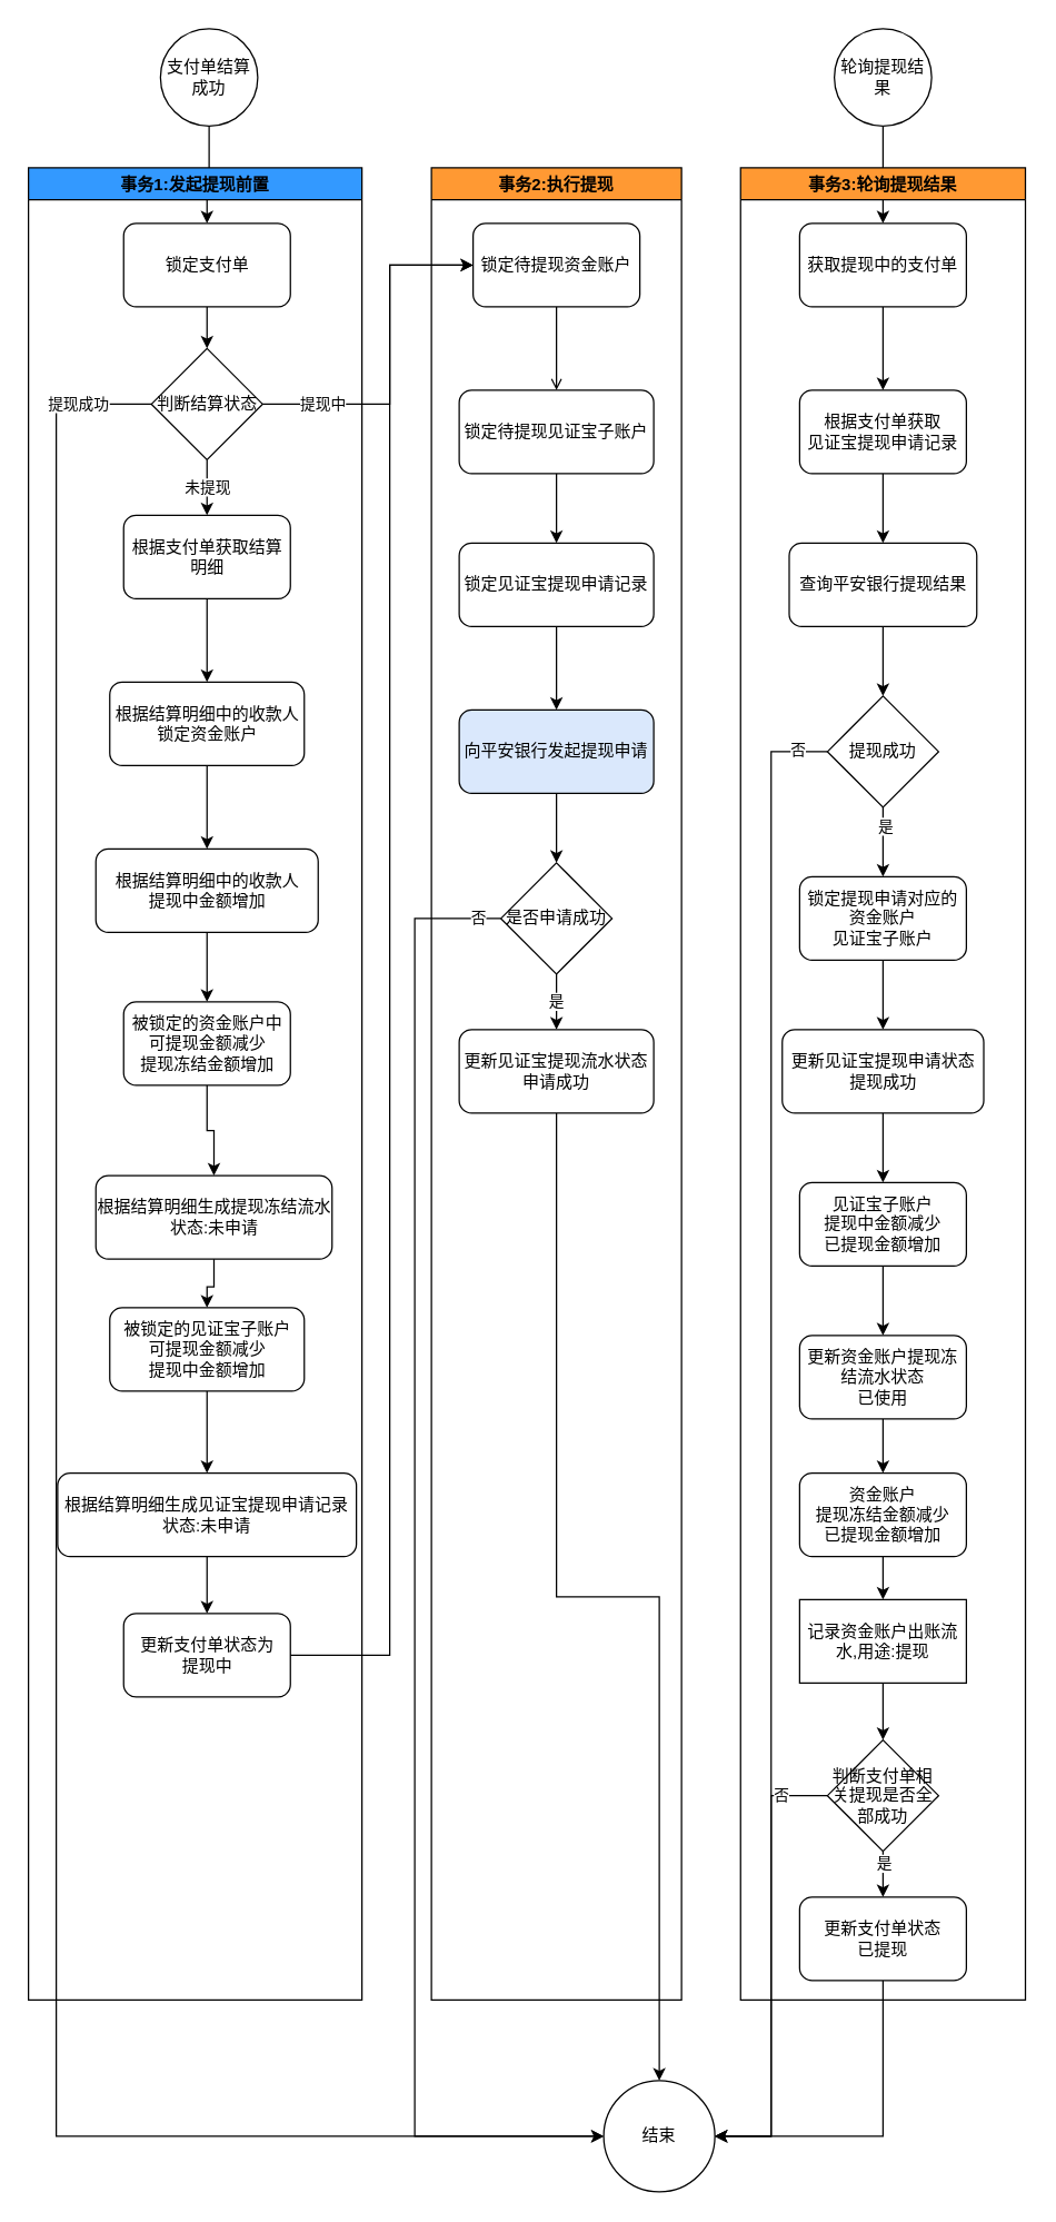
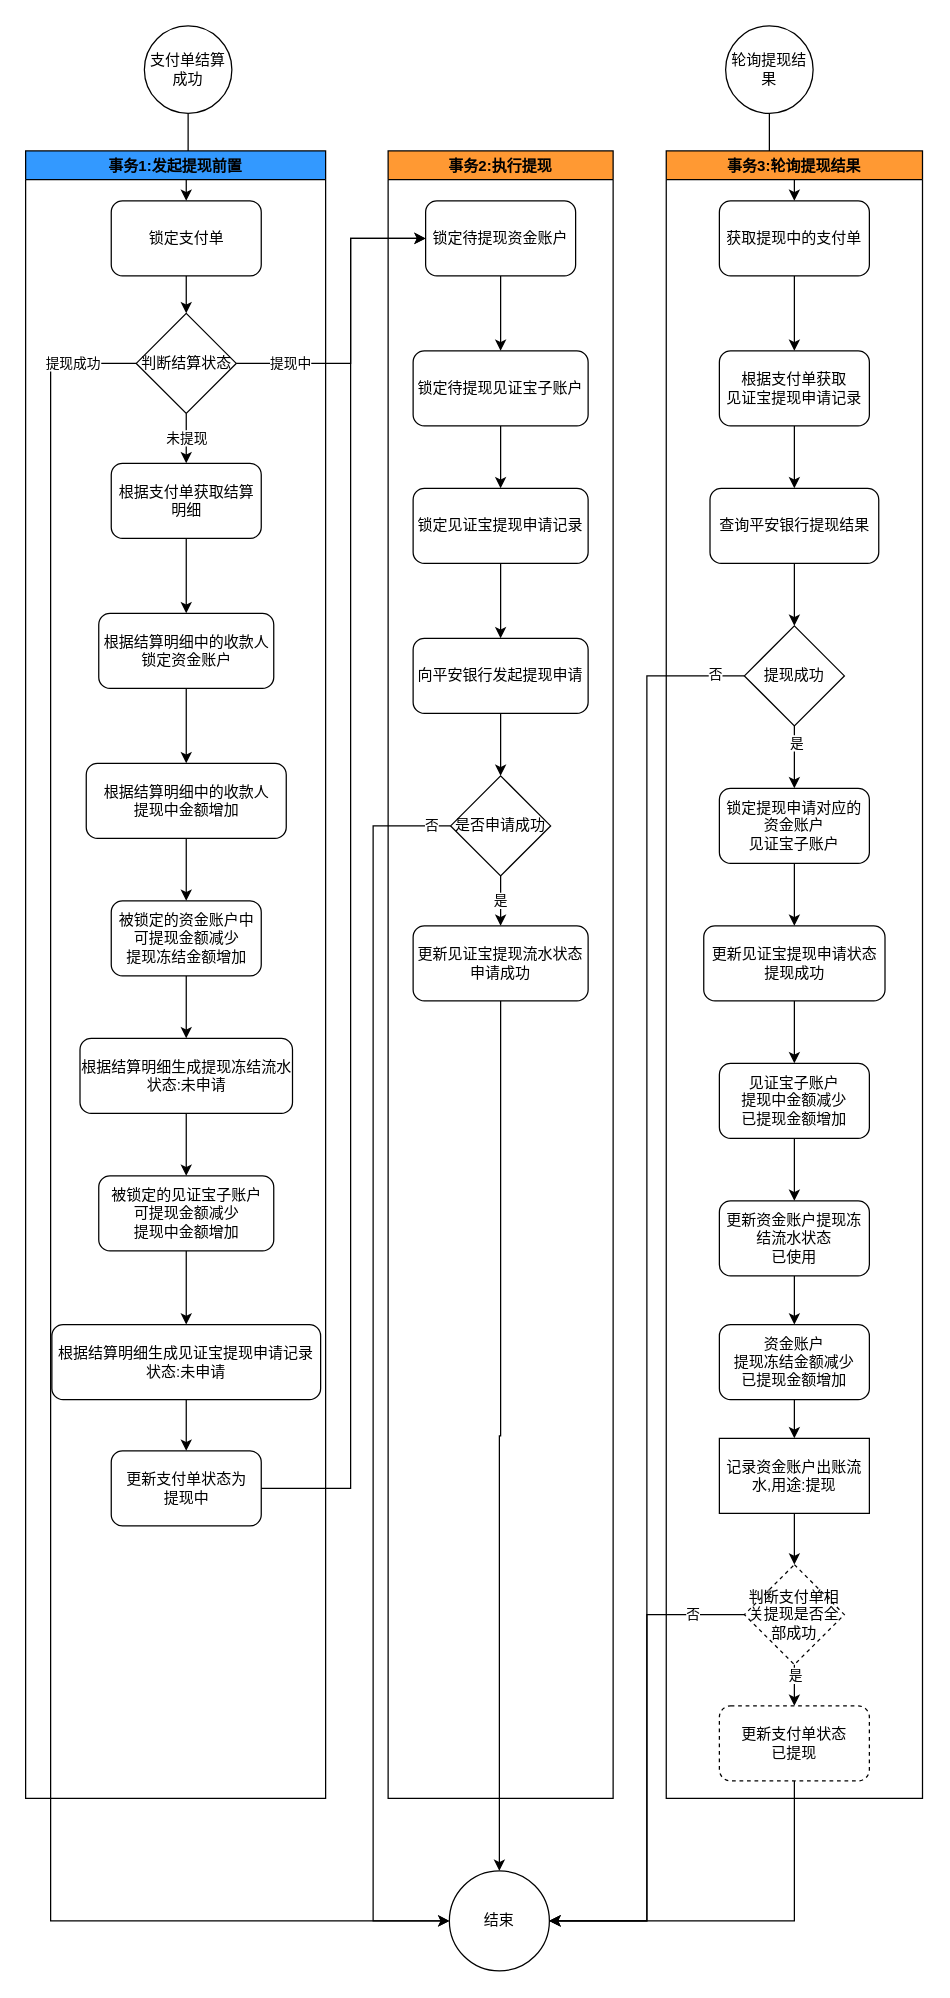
  <mxCell id="0" />
  <mxCell id="1" parent="0" />
  <mxCell id="2" style="edgeStyle=orthogonalEdgeStyle;rounded=0;orthogonalLoop=1;jettySize=auto;html=1;entryX=0.5;entryY=0;entryDx=0;entryDy=0;" edge="1" parent="1" source="3" target="6"><mxGeometry relative="1" as="geometry" /></mxCell>
  <mxCell id="3" value="支付单结算成功" style="ellipse;whiteSpace=wrap;html=1;aspect=fixed;" vertex="1" parent="1"><mxGeometry x="115" y="20" width="70" height="70" as="geometry" /></mxCell>
  <mxCell id="4" value="事务1:发起提现前置" style="swimlane;fillColor=#3399FF;" vertex="1" parent="1"><mxGeometry x="20" y="120" width="240" height="1318" as="geometry" /></mxCell>
  <mxCell id="5" style="edgeStyle=orthogonalEdgeStyle;rounded=0;orthogonalLoop=1;jettySize=auto;html=1;entryX=0.5;entryY=0;entryDx=0;entryDy=0;" edge="1" parent="4" source="6" target="8"><mxGeometry relative="1" as="geometry" /></mxCell>
  <mxCell id="6" value="锁定支付单" style="rounded=1;whiteSpace=wrap;html=1;fillColor=#FFFFFF;" vertex="1" parent="4"><mxGeometry x="68.5" y="40" width="120" height="60" as="geometry" /></mxCell>
  <mxCell id="7" value="未提现" style="edgeStyle=orthogonalEdgeStyle;rounded=0;orthogonalLoop=1;jettySize=auto;html=1;entryX=0.5;entryY=0;entryDx=0;entryDy=0;" edge="1" parent="4" source="8" target="9"><mxGeometry relative="1" as="geometry" /></mxCell>
  <mxCell id="8" value="判断结算状态" style="rhombus;whiteSpace=wrap;html=1;fillColor=#FFFFFF;" vertex="1" parent="4"><mxGeometry x="88.5" y="130" width="80" height="80" as="geometry" /></mxCell>
  <mxCell id="9" value="根据支付单获取结算明细" style="rounded=1;whiteSpace=wrap;html=1;" vertex="1" parent="4"><mxGeometry x="68.5" y="250" width="120" height="60" as="geometry" /></mxCell>
  <mxCell id="10" value="根据结算明细生成见证宝提现申请记录&lt;br&gt;状态:未申请" style="rounded=1;whiteSpace=wrap;html=1;" vertex="1" parent="4"><mxGeometry x="21" y="939" width="215" height="60" as="geometry" /></mxCell>
  <mxCell id="11" value="被锁定的见证宝子账户&lt;br&gt;可提现金额减少&lt;br&gt;提现中金额增加" style="rounded=1;whiteSpace=wrap;html=1;" vertex="1" parent="4"><mxGeometry x="58.5" y="820" width="140" height="60" as="geometry" /></mxCell>
  <mxCell id="12" style="edgeStyle=orthogonalEdgeStyle;rounded=0;orthogonalLoop=1;jettySize=auto;html=1;entryX=0.5;entryY=0;entryDx=0;entryDy=0;" edge="1" parent="4" source="11" target="10"><mxGeometry relative="1" as="geometry"><mxPoint x="128.5" y="850" as="targetPoint" /></mxGeometry></mxCell>
- <mxCell id="13" value="根据结算明细生成提现冻结流水&lt;br&gt;状态:未申请" style="rounded=1;whiteSpace=wrap;html=1;" vertex="1" parent="4"><mxGeometry x="48.5" y="725" width="170" height="60" as="geometry" /></mxCell>
+ <mxCell id="13" value="根据结算明细生成提现冻结流水&lt;br&gt;状态:未申请" style="rounded=1;whiteSpace=wrap;html=1;" vertex="1" parent="4"><mxGeometry x="43.5" y="710" width="170" height="60" as="geometry" /></mxCell>
  <mxCell id="14" style="edgeStyle=orthogonalEdgeStyle;rounded=0;orthogonalLoop=1;jettySize=auto;html=1;" edge="1" parent="4" source="13" target="11"><mxGeometry relative="1" as="geometry" /></mxCell>
  <mxCell id="15" value="被锁定的资金账户中&lt;br&gt;可提现金额减少&lt;br&gt;提现冻结金额增加" style="rounded=1;whiteSpace=wrap;html=1;" vertex="1" parent="4"><mxGeometry x="68.5" y="600" width="120" height="60" as="geometry" /></mxCell>
  <mxCell id="16" style="edgeStyle=orthogonalEdgeStyle;rounded=0;orthogonalLoop=1;jettySize=auto;html=1;entryX=0.5;entryY=0;entryDx=0;entryDy=0;" edge="1" parent="4" source="15" target="13"><mxGeometry relative="1" as="geometry" /></mxCell>
  <mxCell id="17" value="根据结算明细中的收款人&lt;br&gt;提现中金额增加" style="rounded=1;whiteSpace=wrap;html=1;" vertex="1" parent="4"><mxGeometry x="48.5" y="490" width="160" height="60" as="geometry" /></mxCell>
  <mxCell id="18" style="edgeStyle=orthogonalEdgeStyle;rounded=0;orthogonalLoop=1;jettySize=auto;html=1;entryX=0.5;entryY=0;entryDx=0;entryDy=0;" edge="1" parent="4" source="17" target="15"><mxGeometry relative="1" as="geometry" /></mxCell>
  <mxCell id="19" value="根据结算明细中的收款人&lt;br&gt;锁定资金账户" style="rounded=1;whiteSpace=wrap;html=1;" vertex="1" parent="4"><mxGeometry x="58.5" y="370" width="140" height="60" as="geometry" /></mxCell>
  <mxCell id="20" style="edgeStyle=orthogonalEdgeStyle;rounded=0;orthogonalLoop=1;jettySize=auto;html=1;entryX=0.5;entryY=0;entryDx=0;entryDy=0;" edge="1" parent="4" source="9" target="19"><mxGeometry relative="1" as="geometry" /></mxCell>
  <mxCell id="21" style="edgeStyle=orthogonalEdgeStyle;rounded=0;orthogonalLoop=1;jettySize=auto;html=1;entryX=0.5;entryY=0;entryDx=0;entryDy=0;" edge="1" parent="4" source="19" target="17"><mxGeometry relative="1" as="geometry" /></mxCell>
  <mxCell id="22" value="更新支付单状态为&lt;br&gt;提现中" style="whiteSpace=wrap;html=1;rounded=1;" vertex="1" parent="4"><mxGeometry x="68.5" y="1040" width="120" height="60" as="geometry" /></mxCell>
  <mxCell id="23" value="" style="edgeStyle=orthogonalEdgeStyle;rounded=0;orthogonalLoop=1;jettySize=auto;html=1;exitX=0.5;exitY=1;exitDx=0;exitDy=0;" edge="1" parent="4" source="10" target="22"><mxGeometry relative="1" as="geometry"><mxPoint x="103.5" y="910" as="sourcePoint" /></mxGeometry></mxCell>
  <mxCell id="24" style="edgeStyle=orthogonalEdgeStyle;rounded=0;orthogonalLoop=1;jettySize=auto;html=1;entryX=0.5;entryY=0;entryDx=0;entryDy=0;" edge="1" parent="1" source="35" target="37"><mxGeometry relative="1" as="geometry" /></mxCell>
  <mxCell id="25" value="事务2:执行提现" style="swimlane;fillColor=#FF9933;" vertex="1" parent="1"><mxGeometry x="310" y="120" width="180" height="1318" as="geometry" /></mxCell>
  <mxCell id="26" value="锁定待提现资金账户" style="rounded=1;whiteSpace=wrap;html=1;" vertex="1" parent="25"><mxGeometry x="30" y="40" width="120" height="60" as="geometry" /></mxCell>
  <mxCell id="27" value="锁定待提现见证宝子账户" style="rounded=1;whiteSpace=wrap;html=1;" vertex="1" parent="25"><mxGeometry x="20" y="160" width="140" height="60" as="geometry" /></mxCell>
- <mxCell id="28" style="edgeStyle=orthogonalEdgeStyle;rounded=0;orthogonalLoop=1;jettySize=auto;html=1;entryX=0.5;entryY=0;entryDx=0;entryDy=0;endArrow=open;" edge="1" parent="25" source="26" target="27"><mxGeometry relative="1" as="geometry" /></mxCell>
+ <mxCell id="28" style="edgeStyle=orthogonalEdgeStyle;rounded=0;orthogonalLoop=1;jettySize=auto;html=1;entryX=0.5;entryY=0;entryDx=0;entryDy=0;" edge="1" parent="25" source="26" target="27"><mxGeometry relative="1" as="geometry" /></mxCell>
  <mxCell id="29" value="锁定见证宝提现申请记录" style="rounded=1;whiteSpace=wrap;html=1;" vertex="1" parent="25"><mxGeometry x="20" y="270" width="140" height="60" as="geometry" /></mxCell>
  <mxCell id="30" style="edgeStyle=orthogonalEdgeStyle;rounded=0;orthogonalLoop=1;jettySize=auto;html=1;entryX=0.5;entryY=0;entryDx=0;entryDy=0;" edge="1" parent="25" source="27" target="29"><mxGeometry relative="1" as="geometry" /></mxCell>
- <mxCell id="31" value="向平安银行发起提现申请" style="rounded=1;whiteSpace=wrap;html=1;fillColor=#dae8fc;" vertex="1" parent="25"><mxGeometry x="20" y="390" width="140" height="60" as="geometry" /></mxCell>
+ <mxCell id="31" value="向平安银行发起提现申请" style="rounded=1;whiteSpace=wrap;html=1;" vertex="1" parent="25"><mxGeometry x="20" y="390" width="140" height="60" as="geometry" /></mxCell>
  <mxCell id="32" style="edgeStyle=orthogonalEdgeStyle;rounded=0;orthogonalLoop=1;jettySize=auto;html=1;entryX=0.5;entryY=0;entryDx=0;entryDy=0;" edge="1" parent="25" source="29" target="31"><mxGeometry relative="1" as="geometry" /></mxCell>
  <mxCell id="33" value="是否申请成功" style="rhombus;whiteSpace=wrap;html=1;" vertex="1" parent="25"><mxGeometry x="50" y="500" width="80" height="80" as="geometry" /></mxCell>
  <mxCell id="34" style="edgeStyle=orthogonalEdgeStyle;rounded=0;orthogonalLoop=1;jettySize=auto;html=1;entryX=0.5;entryY=0;entryDx=0;entryDy=0;" edge="1" parent="25" source="31" target="33"><mxGeometry relative="1" as="geometry" /></mxCell>
  <mxCell id="35" value="更新见证宝提现流水状态&lt;br&gt;申请成功" style="rounded=1;whiteSpace=wrap;html=1;" vertex="1" parent="25"><mxGeometry x="20" y="620" width="140" height="60" as="geometry" /></mxCell>
  <mxCell id="36" value="是" style="edgeStyle=orthogonalEdgeStyle;rounded=0;orthogonalLoop=1;jettySize=auto;html=1;entryX=0.5;entryY=0;entryDx=0;entryDy=0;" edge="1" parent="25" source="33" target="35"><mxGeometry relative="1" as="geometry" /></mxCell>
- <mxCell id="37" value="结束" style="ellipse;whiteSpace=wrap;html=1;aspect=fixed;" vertex="1" parent="1"><mxGeometry x="434" y="1496" width="80" height="80" as="geometry" /></mxCell>
+ <mxCell id="37" value="结束" style="ellipse;whiteSpace=wrap;html=1;aspect=fixed;" vertex="1" parent="1"><mxGeometry x="359" y="1496" width="80" height="80" as="geometry" /></mxCell>
  <mxCell id="38" style="edgeStyle=orthogonalEdgeStyle;rounded=0;orthogonalLoop=1;jettySize=auto;html=1;entryX=0;entryY=0.5;entryDx=0;entryDy=0;" edge="1" parent="1" source="22" target="26"><mxGeometry relative="1" as="geometry"><Array as="points"><mxPoint x="280" y="1190" /><mxPoint x="280" y="190" /></Array></mxGeometry></mxCell>
  <mxCell id="39" style="edgeStyle=orthogonalEdgeStyle;rounded=0;orthogonalLoop=1;jettySize=auto;html=1;entryX=0;entryY=0.5;entryDx=0;entryDy=0;" edge="1" parent="1" source="8" target="26"><mxGeometry relative="1" as="geometry"><Array as="points"><mxPoint x="280" y="290" /><mxPoint x="280" y="190" /></Array></mxGeometry></mxCell>
  <mxCell id="40" value="提现中" style="edgeLabel;html=1;align=center;verticalAlign=middle;resizable=0;points=[];" vertex="1" connectable="0" parent="39"><mxGeometry x="-0.658" y="1" relative="1" as="geometry"><mxPoint as="offset" /></mxGeometry></mxCell>
  <mxCell id="41" style="edgeStyle=orthogonalEdgeStyle;rounded=0;orthogonalLoop=1;jettySize=auto;html=1;entryX=0;entryY=0.5;entryDx=0;entryDy=0;" edge="1" parent="1" source="8" target="37"><mxGeometry relative="1" as="geometry"><Array as="points"><mxPoint x="40" y="290" /><mxPoint x="40" y="1536" /></Array></mxGeometry></mxCell>
  <mxCell id="42" value="提现成功" style="edgeLabel;html=1;align=center;verticalAlign=middle;resizable=0;points=[];" vertex="1" connectable="0" parent="41"><mxGeometry x="-0.938" y="-1" relative="1" as="geometry"><mxPoint as="offset" /></mxGeometry></mxCell>
  <mxCell id="43" style="edgeStyle=orthogonalEdgeStyle;rounded=0;orthogonalLoop=1;jettySize=auto;html=1;entryX=0.5;entryY=0;entryDx=0;entryDy=0;" edge="1" parent="1" source="44" target="46"><mxGeometry relative="1" as="geometry" /></mxCell>
- <mxCell id="44" value="轮询提现结果" style="ellipse;whiteSpace=wrap;html=1;aspect=fixed;" vertex="1" parent="1"><mxGeometry x="600" y="20" width="70" height="70" as="geometry" /></mxCell>
+ <mxCell id="44" value="轮询提现结果" style="ellipse;whiteSpace=wrap;html=1;aspect=fixed;" vertex="1" parent="1"><mxGeometry x="580" y="20" width="70" height="70" as="geometry" /></mxCell>
  <mxCell id="45" style="edgeStyle=orthogonalEdgeStyle;rounded=0;orthogonalLoop=1;jettySize=auto;html=1;entryX=0.5;entryY=0;entryDx=0;entryDy=0;" edge="1" parent="1" source="46" target="48"><mxGeometry relative="1" as="geometry" /></mxCell>
  <mxCell id="46" value="获取提现中的支付单" style="rounded=1;whiteSpace=wrap;html=1;fillColor=#FFFFFF;" vertex="1" parent="1"><mxGeometry x="575" y="160" width="120" height="60" as="geometry" /></mxCell>
  <mxCell id="47" style="edgeStyle=orthogonalEdgeStyle;rounded=0;orthogonalLoop=1;jettySize=auto;html=1;entryX=0.5;entryY=0;entryDx=0;entryDy=0;" edge="1" parent="1" source="48" target="50"><mxGeometry relative="1" as="geometry" /></mxCell>
  <mxCell id="48" value="根据支付单获取&lt;br&gt;见证宝提现申请记录" style="rounded=1;whiteSpace=wrap;html=1;fillColor=#FFFFFF;" vertex="1" parent="1"><mxGeometry x="575" y="280" width="120" height="60" as="geometry" /></mxCell>
  <mxCell id="49" style="edgeStyle=orthogonalEdgeStyle;rounded=0;orthogonalLoop=1;jettySize=auto;html=1;entryX=0.5;entryY=0;entryDx=0;entryDy=0;" edge="1" parent="1" source="50" target="64"><mxGeometry relative="1" as="geometry" /></mxCell>
  <mxCell id="50" value="查询平安银行提现结果" style="rounded=1;whiteSpace=wrap;html=1;fillColor=#FFFFFF;" vertex="1" parent="1"><mxGeometry x="567.5" y="390" width="135" height="60" as="geometry" /></mxCell>
  <mxCell id="51" style="edgeStyle=orthogonalEdgeStyle;rounded=0;orthogonalLoop=1;jettySize=auto;html=1;entryX=0.5;entryY=0;entryDx=0;entryDy=0;" edge="1" parent="1" source="52" target="56"><mxGeometry relative="1" as="geometry" /></mxCell>
  <mxCell id="52" value="更新见证宝提现申请状态&lt;br&gt;提现成功" style="rounded=1;whiteSpace=wrap;html=1;fillColor=#FFFFFF;" vertex="1" parent="1"><mxGeometry x="562.5" y="740" width="145" height="60" as="geometry" /></mxCell>
  <mxCell id="53" style="edgeStyle=orthogonalEdgeStyle;rounded=0;orthogonalLoop=1;jettySize=auto;html=1;entryX=0.5;entryY=0;entryDx=0;entryDy=0;" edge="1" parent="1" source="54" target="52"><mxGeometry relative="1" as="geometry" /></mxCell>
  <mxCell id="54" value="锁定提现申请对应的&lt;br&gt;资金账户&lt;br&gt;见证宝子账户" style="rounded=1;whiteSpace=wrap;html=1;fillColor=#FFFFFF;" vertex="1" parent="1"><mxGeometry x="575" y="630" width="120" height="60" as="geometry" /></mxCell>
  <mxCell id="55" style="edgeStyle=orthogonalEdgeStyle;rounded=0;orthogonalLoop=1;jettySize=auto;html=1;entryX=0.5;entryY=0;entryDx=0;entryDy=0;" edge="1" parent="1" source="56" target="58"><mxGeometry relative="1" as="geometry" /></mxCell>
  <mxCell id="56" value="见证宝子账户&lt;br&gt;提现中金额减少&lt;br&gt;已提现金额增加" style="rounded=1;whiteSpace=wrap;html=1;fillColor=#FFFFFF;" vertex="1" parent="1"><mxGeometry x="575" y="850" width="120" height="60" as="geometry" /></mxCell>
  <mxCell id="57" style="edgeStyle=orthogonalEdgeStyle;rounded=0;orthogonalLoop=1;jettySize=auto;html=1;entryX=0.5;entryY=0;entryDx=0;entryDy=0;" edge="1" parent="1" source="58" target="60"><mxGeometry relative="1" as="geometry" /></mxCell>
  <mxCell id="58" value="更新资金账户提现冻结流水状态&lt;br&gt;已使用" style="rounded=1;whiteSpace=wrap;html=1;fillColor=#FFFFFF;" vertex="1" parent="1"><mxGeometry x="575" y="960" width="120" height="60" as="geometry" /></mxCell>
  <mxCell id="59" style="edgeStyle=orthogonalEdgeStyle;rounded=0;orthogonalLoop=1;jettySize=auto;html=1;entryX=0.5;entryY=0;entryDx=0;entryDy=0;" edge="1" parent="1" source="60" target="70"><mxGeometry relative="1" as="geometry" /></mxCell>
  <mxCell id="60" value="资金账户&lt;br&gt;提现冻结金额减少&lt;br&gt;已提现金额增加" style="rounded=1;whiteSpace=wrap;html=1;fillColor=#FFFFFF;" vertex="1" parent="1"><mxGeometry x="575" y="1059" width="120" height="60" as="geometry" /></mxCell>
  <mxCell id="61" value="否" style="edgeStyle=orthogonalEdgeStyle;rounded=0;orthogonalLoop=1;jettySize=auto;html=1;entryX=1;entryY=0.5;entryDx=0;entryDy=0;" edge="1" parent="1" source="66" target="37"><mxGeometry x="-0.798" relative="1" as="geometry"><mxPoint x="510" y="1250" as="targetPoint" /><mxPoint as="offset" /></mxGeometry></mxCell>
  <mxCell id="62" style="edgeStyle=orthogonalEdgeStyle;rounded=0;orthogonalLoop=1;jettySize=auto;html=1;entryX=1;entryY=0.5;entryDx=0;entryDy=0;" edge="1" parent="1" source="65" target="37"><mxGeometry relative="1" as="geometry"><Array as="points"><mxPoint x="635" y="1536" /></Array></mxGeometry></mxCell>
  <mxCell id="63" value="事务3:轮询提现结果" style="swimlane;fillColor=#FF9933;" vertex="1" parent="1"><mxGeometry x="532.5" y="120" width="205" height="1318" as="geometry" /></mxCell>
  <mxCell id="64" value="提现成功" style="rhombus;whiteSpace=wrap;html=1;fillColor=#FFFFFF;" vertex="1" parent="63"><mxGeometry x="62.5" y="380" width="80" height="80" as="geometry" /></mxCell>
- <mxCell id="65" value="更新支付单状态&lt;br&gt;已提现" style="rounded=1;whiteSpace=wrap;html=1;fillColor=#FFFFFF;" vertex="1" parent="63"><mxGeometry x="42.5" y="1244" width="120" height="60" as="geometry" /></mxCell>
- <mxCell id="66" value="判断支付单相关提现是否全部成功" style="rhombus;whiteSpace=wrap;html=1;fillColor=#FFFFFF;" vertex="1" parent="63"><mxGeometry x="62.5" y="1131" width="80" height="80" as="geometry" /></mxCell>
+ <mxCell id="65" value="更新支付单状态&lt;br&gt;已提现" style="rounded=1;whiteSpace=wrap;html=1;fillColor=#FFFFFF;dashed=1;" vertex="1" parent="63"><mxGeometry x="42.5" y="1244" width="120" height="60" as="geometry" /></mxCell>
+ <mxCell id="66" value="判断支付单相关提现是否全部成功" style="rhombus;whiteSpace=wrap;html=1;fillColor=#FFFFFF;dashed=1;" vertex="1" parent="63"><mxGeometry x="62.5" y="1131" width="80" height="80" as="geometry" /></mxCell>
  <mxCell id="67" style="edgeStyle=orthogonalEdgeStyle;rounded=0;orthogonalLoop=1;jettySize=auto;html=1;entryX=0.5;entryY=0;entryDx=0;entryDy=0;" edge="1" parent="63" source="66" target="65"><mxGeometry relative="1" as="geometry" /></mxCell>
  <mxCell id="68" value="是" style="edgeLabel;html=1;align=center;verticalAlign=middle;resizable=0;points=[];" vertex="1" connectable="0" parent="67"><mxGeometry x="-0.64" relative="1" as="geometry"><mxPoint as="offset" /></mxGeometry></mxCell>
  <mxCell id="69" style="edgeStyle=orthogonalEdgeStyle;rounded=0;orthogonalLoop=1;jettySize=auto;html=1;entryX=0.5;entryY=0;entryDx=0;entryDy=0;" edge="1" parent="63" source="70" target="66"><mxGeometry relative="1" as="geometry" /></mxCell>
  <mxCell id="70" value="记录资金账户出账流水,用途:提现" style="whiteSpace=wrap;html=1;fillColor=#FFFFFF;rounded=0;" vertex="1" parent="63"><mxGeometry x="42.5" y="1030" width="120" height="60" as="geometry" /></mxCell>
  <mxCell id="71" style="edgeStyle=orthogonalEdgeStyle;rounded=0;orthogonalLoop=1;jettySize=auto;html=1;entryX=0.5;entryY=0;entryDx=0;entryDy=0;" edge="1" parent="1" source="64" target="54"><mxGeometry relative="1" as="geometry" /></mxCell>
  <mxCell id="72" value="是" style="edgeLabel;html=1;align=center;verticalAlign=middle;resizable=0;points=[];" vertex="1" connectable="0" parent="71"><mxGeometry x="-0.49" y="1" relative="1" as="geometry"><mxPoint as="offset" /></mxGeometry></mxCell>
  <mxCell id="73" style="edgeStyle=orthogonalEdgeStyle;rounded=0;orthogonalLoop=1;jettySize=auto;html=1;entryX=1;entryY=0.5;entryDx=0;entryDy=0;" edge="1" parent="1" source="64" target="37"><mxGeometry relative="1" as="geometry" /></mxCell>
  <mxCell id="74" value="否" style="edgeLabel;html=1;align=center;verticalAlign=middle;resizable=0;points=[];" vertex="1" connectable="0" parent="73"><mxGeometry x="-0.959" y="-2" relative="1" as="geometry"><mxPoint as="offset" /></mxGeometry></mxCell>
  <mxCell id="75" style="edgeStyle=orthogonalEdgeStyle;rounded=0;orthogonalLoop=1;jettySize=auto;html=1;entryX=0;entryY=0.5;entryDx=0;entryDy=0;" edge="1" parent="1" source="33" target="37"><mxGeometry relative="1" as="geometry"><Array as="points"><mxPoint x="298" y="660" /><mxPoint x="298" y="1536" /></Array></mxGeometry></mxCell>
  <mxCell id="76" value="否" style="edgeLabel;html=1;align=center;verticalAlign=middle;resizable=0;points=[];" vertex="1" connectable="0" parent="75"><mxGeometry x="-0.968" y="-1" relative="1" as="geometry"><mxPoint as="offset" /></mxGeometry></mxCell>
